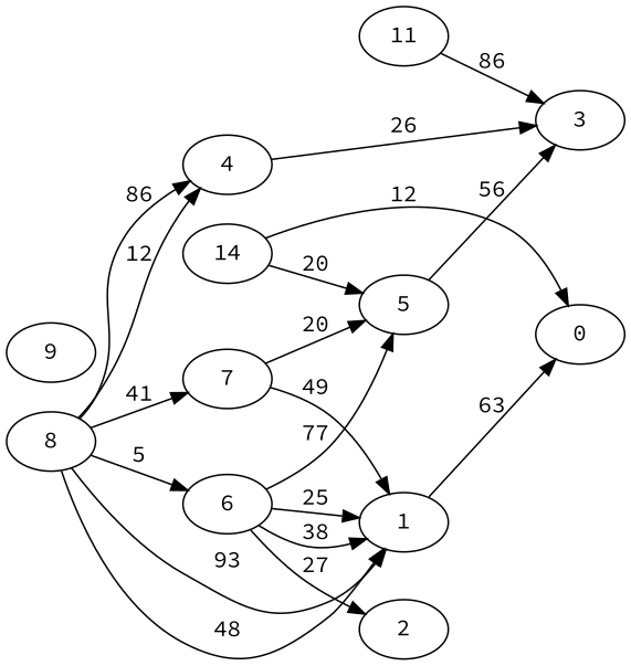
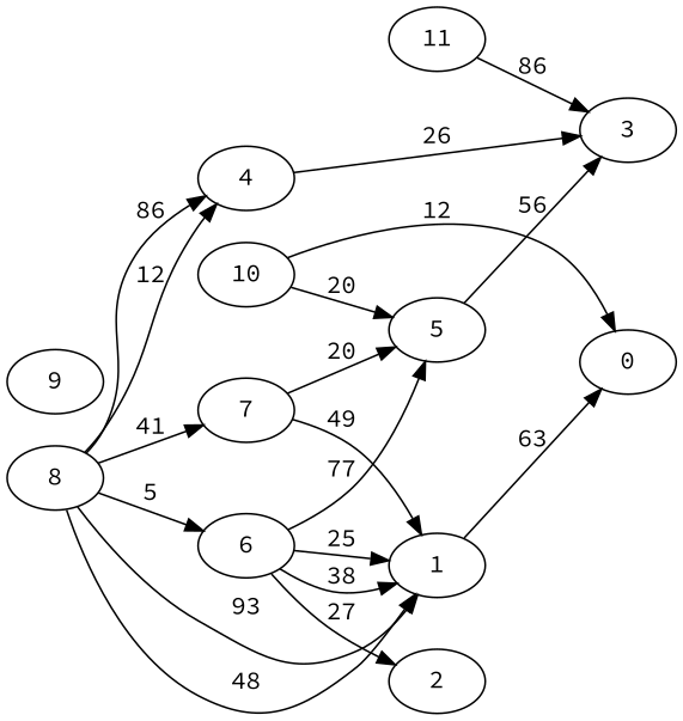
  digraph {
    fontname="Source Code Pro"
    rankdir=LR
    ranksep=equally
    node [fontname="Source Code Pro"]
    edge [fontname="Source Code Pro"]
    0
    1
    2
    3
    4
    5
    6
    7
    8
    9
-   10 [label=14]
+   10
    11
    subgraph sub_1 {
      rank=same
      0
    }
    subgraph sub_2 {
      rank=same
      1
    }
    subgraph sub_3 {
      rank=same
    }
    subgraph sub_4 {
      rank=same
    }
    subgraph sub_5 {
      rank=same
      2
    }
    subgraph sub_6 {
      rank=same
      3
    }
    subgraph sub_7 {
      rank=same
      4
    }
    subgraph sub_8 {
      rank=same
      5
    }
    subgraph sub_9 {
      rank=same
    }
    subgraph sub_10 {
      rank=same
      6
    }
    subgraph sub_11 {
      rank=same
    }
    subgraph sub_12 {
      rank=same
      7
    }
    subgraph sub_13 {
      rank=same
    }
    subgraph sub_14 {
      rank=same
      8
    }
    subgraph sub_15 {
      rank=same
    }
    subgraph sub_16 {
      rank=same
      9
    }
    subgraph sub_17 {
      rank=same
      10
    }
    subgraph sub_18 {
      rank=same
    }
    subgraph sub_19 {
      rank=same
      11
    }
    subgraph sub_20 {
      rank=same
    }
    1 -> 0 [label=63]
    4 -> 3 [label=26]
    5 -> 3 [label=56]
    6 -> 1 [label=25]
    6 -> 1 [label=38]
    6 -> 2 [label=27]
    6 -> 5 [label=77]
    7 -> 1 [label=49]
    7 -> 5 [label=20]
    8 -> 1 [label=93]
    8 -> 1 [label=48]
    8 -> 4 [label=12]
    8 -> 4 [label=86]
    8 -> 6 [label=5]
    8 -> 7 [label=41]
    10 -> 0 [label=12]
    10 -> 5 [label=20]
    11 -> 3 [label=86]
  }
